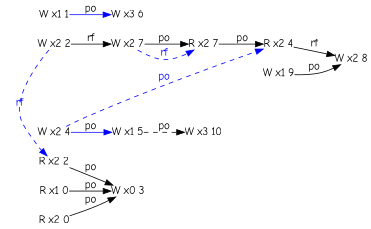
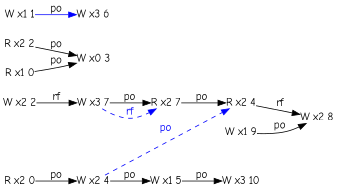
  digraph {
    fontname="Comic Neue"
    rankdir=LR
    node [fontname="Comic Neue" idx=0 loc=2 shape=plain th=3 type=W]
    edge [fontname="Comic Neue"]
    n1 [label="W x2 2"]
-   n2 [idx=1 label="W x2 7"]
+   n2 [idx=1 label="W x3 7"]
    n3 [label="R x2 2" th=2 type=R]
    n4 [idx=2 label="R x2 7" type=R]
    n5 [idx=1 label="W x0 3" loc=0 th=2]
    n6 [idx=2 label="R x1 0" loc=1 th=2 type=R]
    n7 [idx=5 label="W x1 9" loc=1]
    n8 [idx=4 label="W x2 8"]
    n9 [idx=3 label="R x2 4" type=R]
    n10 [idx=3 label="W x3 10" loc=3 th=0]
    n11 [label="W x1 1" loc=1 th=1]
    n12 [idx=1 label="W x3 6" loc=3 th=1]
    n13 [label="R x2 0" th=0 type=R]
    n14 [idx=1 label="W x2 4" th=0]
    n15 [idx=2 label="W x1 5" loc=1 th=0]
    n1 -> n2 [label=rf]
-   n1 -> n3 [color=blue constraint=false fontcolor=blue from_idx=0 from_th=3 label=rf style=dashed to_idx=0 to_th=2]
    n2 -> n4 [label=po]
    n2 -> n4 [color=blue constraint=false fontcolor=blue from_idx=1 from_th=3 label=rf style=dashed to_idx=2 to_th=3]
    n3 -> n5 [label=po]
    n4 -> n9 [label=po]
    n6 -> n5 [label=po]
    n7 -> n8 [label=po]
    n9 -> n8 [label=rf]
    n11 -> n12 [color=blue label=po]
-   n13 -> n5 [label=po]
+   n13 -> n14 [label=po]
    n14 -> n9 [color=blue constraint=false fontcolor=blue from_idx=1 from_th=0 label=po style=dashed to_idx=3 to_th=3]
-   n14 -> n15 [label=po color=blue]
-   n15 -> n10 [label=po style=dashed]
+   n14 -> n15 [label=po]
+   n15 -> n10 [label=po]
  }
